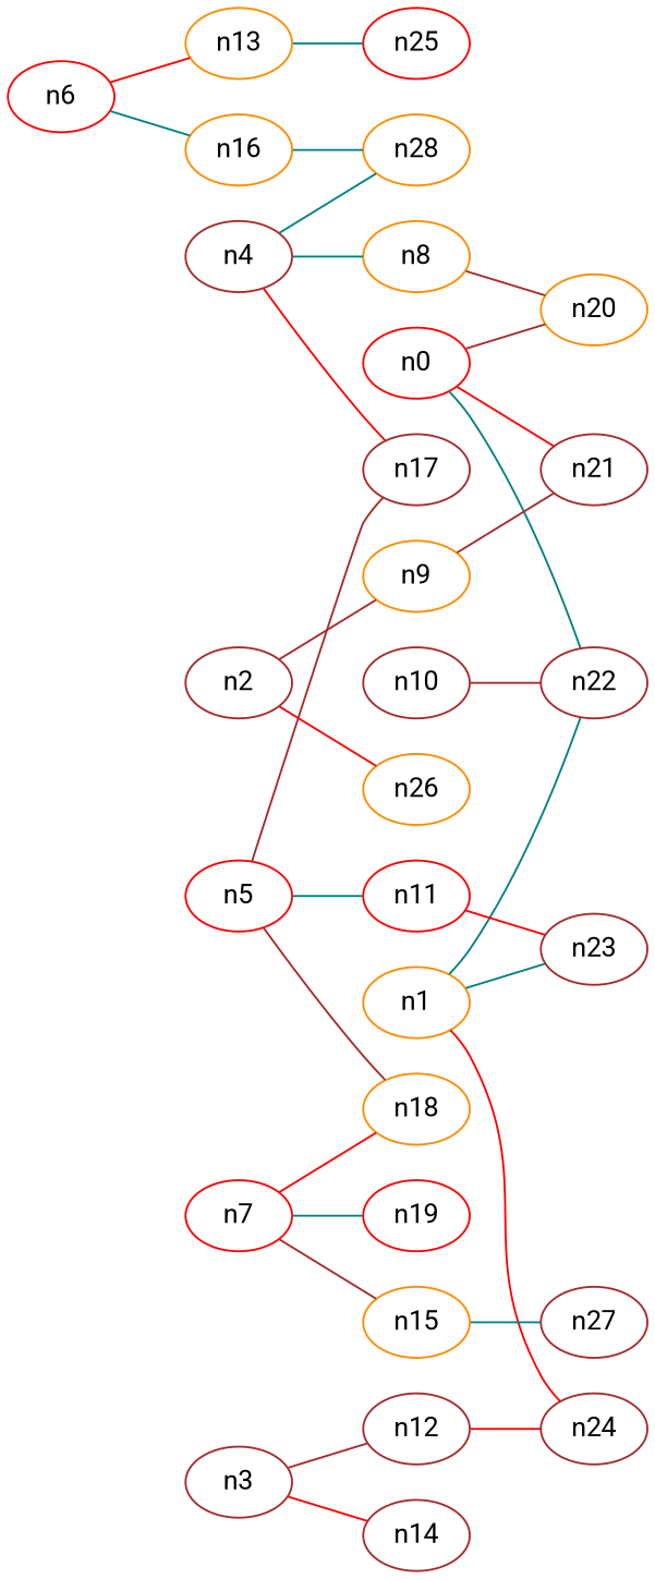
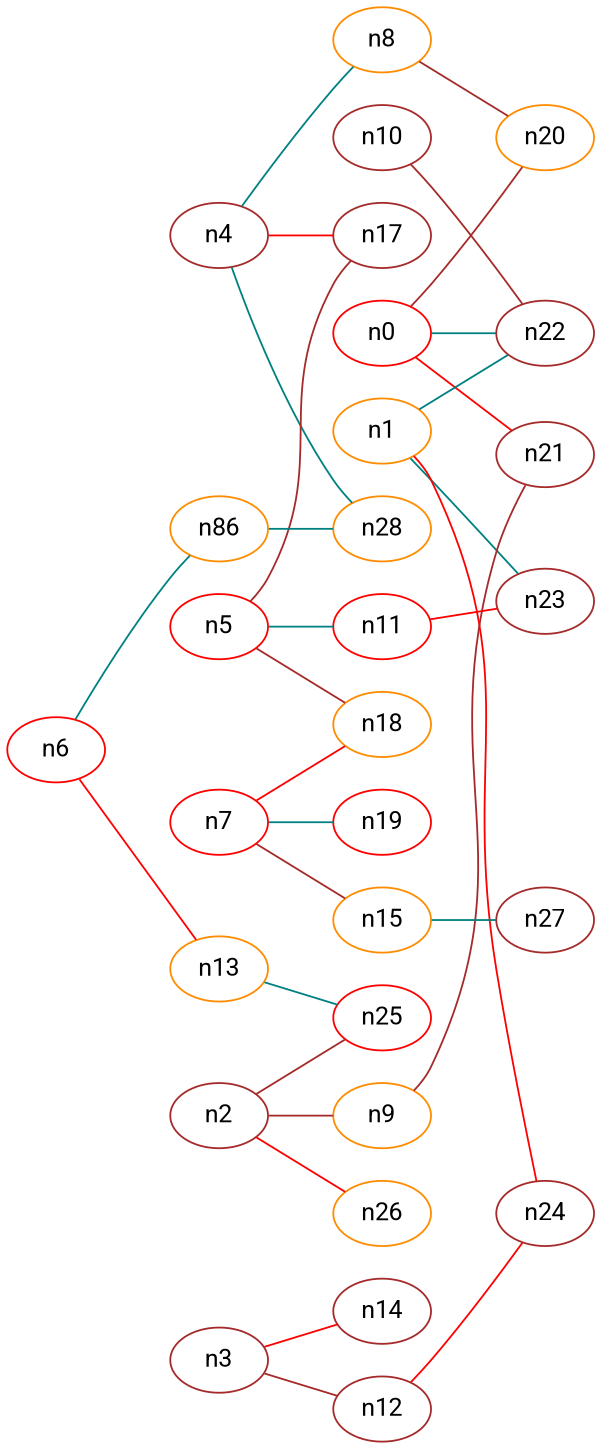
  strict graph {
    edge_default="{}"
    fontname=Roboto
    node_default="{}"
    rankdir=LR
    node [color=brown fontname=Roboto]
    edge [color=teal fontname=Roboto]
    n0 [color=red dim3pos="0.2762597548418921,0.26446505794963016,-0.9239798596172951"]
    n20 [color=darkorange dim3pos="-0.5175662539840071,-0.38129155547062893,0.7659908109525535"]
    n21 [dim3pos="-0.02218192584694106,-0.02592387704451296,-0.9994177878968844"]
    n22 [dim3pos="-0.5888363806224137,-0.48830762898027247,0.644070940452339"]
    n1 [color=darkorange dim3pos="-0.4916375505700473,0.3854097711303048,0.780866075064585"]
    n23 [dim3pos="-0.27448714488977594,0.5394384538315915,0.7960294980828544"]
    n24 [dim3pos="0.06286107551415776,-0.07241960435009898,-0.9953913230940776"]
    n10 [dim3pos="0.26617366054820263,0.9636093789432011,-0.024668750334551542"]
    n2 [dim3pos="-0.20902737026259596,-0.732564286588015,-0.6478094816355316"]
    n9 [color=darkorange dim3pos="0.23224316623813093,0.37368843144649183,0.8980089464692145"]
    n25 [color=red dim3pos="-0.15644681477934572,0.5630021388236178,0.8115127761319774"]
    n26 [color=darkorange dim3pos="0.6376001451826298,0.7259779985051615,0.257724660344192"]
    n3 [dim3pos="-0.043024605294760106,0.7030411545809012,-0.7098464751654285"]
    n12 [dim3pos="0.15999618979364075,-0.32565662731405554,0.9318524455824279"]
    n14 [dim3pos="0.07625877892519217,-0.9542862002030885,0.2890025029974474"]
    n27 [dim3pos="0.2937559309967591,0.5005852838857214,-0.8143229252337668"]
    n4 [dim3pos="-0.9799620381797307,-0.08772208260058699,-0.17882740268438663"]
    n8 [color=darkorange dim3pos="0.512087343894755,0.7586951320651439,-0.40267635739321556"]
    n17 [dim3pos="-0.6005528025790146,-0.6629841957726453,-0.44697683102168695"]
    n28 [color=darkorange dim3pos="-0.6076094989071843,0.4827573553557727,-0.6306790250893561"]
    n5 [color=red dim3pos="0.3671061046064557,0.5331750238226682,0.7622056821700893"]
    n11 [color=red dim3pos="0.027159890183434503,0.6115702812109532,0.790723802287992"]
    n18 [color=darkorange dim3pos="-0.3038761929831035,-0.20709974344262091,-0.9299295433548158"]
    n6 [color=red dim3pos="0.00466145004026555,-0.0030816465797066954,0.9999843870470578"]
    n13 [color=darkorange dim3pos="-0.17911390977197447,0.24265971167205905,0.9534329927464384"]
-   n16 [color=darkorange dim3pos="0.31666543133492114,-0.28108274061083854,0.9059334950912061"]
+   n16 [color=darkorange dim3pos="0.31666543133492114,-0.28108274061083854,0.9059334950912061" label=n86]
    n19 [color=red dim3pos="0.03833058918831072,-0.004676642709467708,-0.9992541693410365"]
    n7 [color=red dim3pos="-0.0036785664410763173,-0.0013141570771497502,0.9999923705409532"]
    n15 [color=darkorange dim3pos="0.28392930328792626,0.2061682090028424,-0.9364180798825881"]
    n0 -- n20 [color=brown]
    n0 -- n21 [color=red]
    n0 -- n22
    n1 -- n22
    n1 -- n23
    n1 -- n24 [color=red]
    n10 -- n22 [color=brown]
    n2 -- n9 [color=brown]
+   n2 -- n25 [color=brown]
    n2 -- n26 [color=red]
    n9 -- n21 [color=brown]
    n3 -- n12 [color=brown]
    n3 -- n14 [color=red]
    n12 -- n24 [color=red]
    n4 -- n8
    n4 -- n17 [color=red]
    n4 -- n28
    n8 -- n20 [color=brown]
    n5 -- n17 [color=brown]
    n5 -- n11
    n5 -- n18 [color=brown]
    n11 -- n23 [color=red]
    n6 -- n13 [color=red]
    n6 -- n16
    n13 -- n25
    n16 -- n28
    n7 -- n18 [color=red]
    n7 -- n19
    n7 -- n15 [color=brown]
    n15 -- n27
  }
